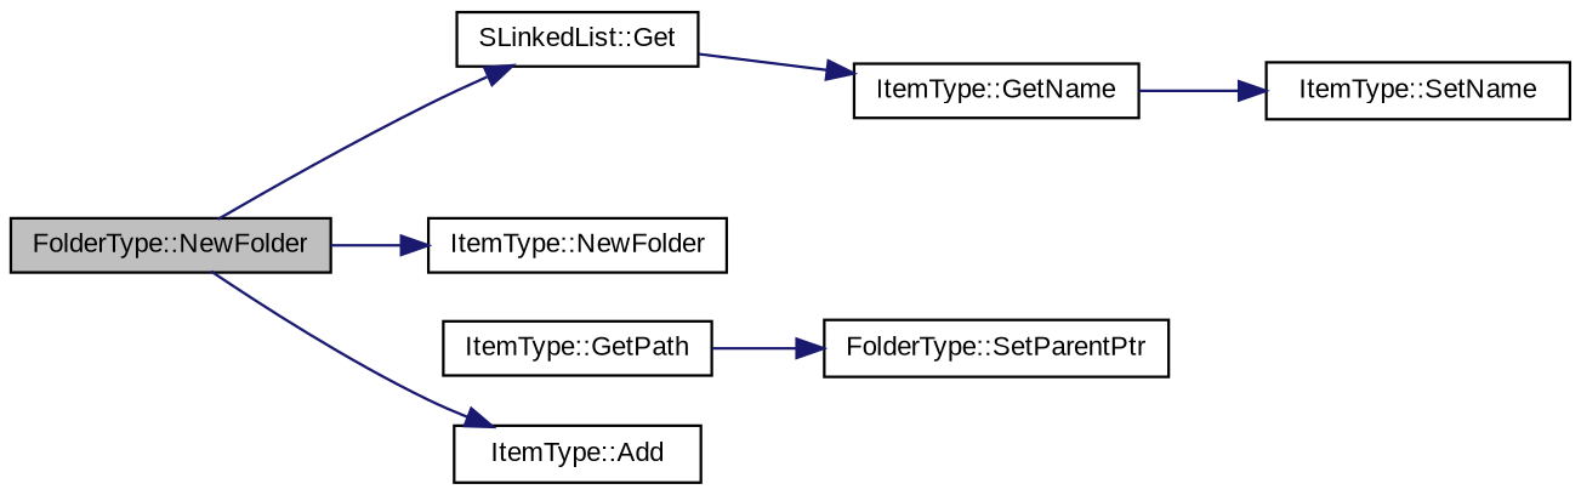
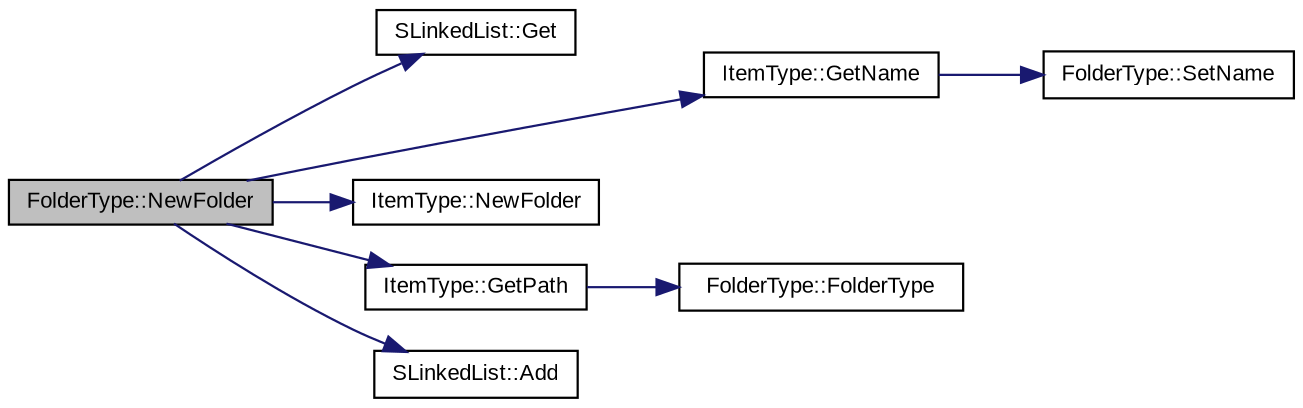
  digraph {
    fontname="Liberation Sans"
    rankdir=LR
    node [color=black fillcolor=white fontname="Liberation Sans" fontsize=10 shape=record style=filled]
    edge [color=midnightblue fontname="Liberation Sans" fontsize=10 labelfontname=Helvetica labelfontsize=10 style=solid]
    n1 [fillcolor=grey75 fontcolor=black height=0.2 label="FolderType::NewFolder" width=0.4]
    n2 [height=0.2 label="SLinkedList::Get" width=0.4]
    n3 [height=0.2 label="ItemType::GetName" width=0.4]
    n4 [height=0.2 label="ItemType::NewFolder" width=0.4]
    n5 [height=0.2 label="ItemType::GetPath" width=0.4]
-   n6 [height=0.2 label="ItemType::Add" width=0.4]
-   n7 [height=0.2 label="ItemType::SetName" width=0.4]
-   n8 [height=0.2 label="FolderType::SetParentPtr" width=0.4]
+   n6 [height=0.2 label="SLinkedList::Add" width=0.4]
+   n7 [height=0.2 label="FolderType::SetName" width=0.4]
+   n8 [height=0.2 label="FolderType::FolderType" width=0.4]
    n1 -> n2
-   n2 -> n3
+   n1 -> n3
    n1 -> n4
+   n1 -> n5
    n1 -> n6
    n3 -> n7
    n5 -> n8
  }
